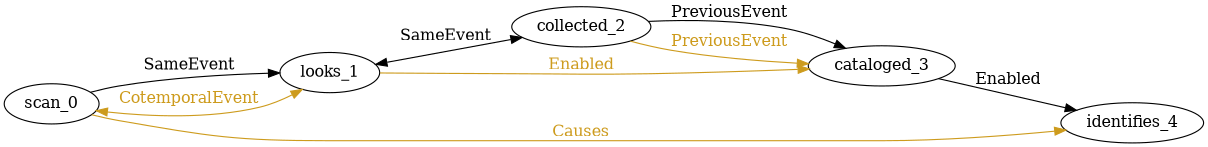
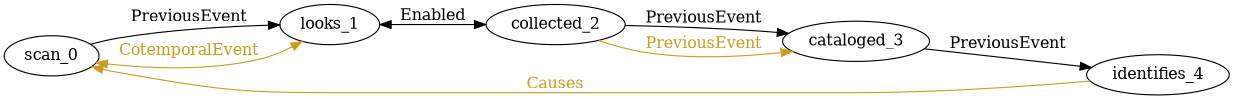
  digraph {
    rankdir=LR
    edge [color=Black fontcolor=black]
    n1 [label=scan_0]
    n2 [label=looks_1]
    n3 [label=identifies_4]
    n4 [label=collected_2]
    n5 [label=cataloged_3]
-   n1 -> n2 [label=SameEvent]
+   n1 -> n2 [label=PreviousEvent]
    n1 -> n2 [color=goldenrod3 dir=both fontcolor=goldenrod3 label=CotemporalEvent]
-   n1 -> n3 [color=goldenrod3 fontcolor=goldenrod3 label=Causes]
-   n2 -> n4 [dir=both label=SameEvent]
-   n2 -> n5 [color=goldenrod3 fontcolor=goldenrod3 label=Enabled]
+   n3 -> n1 [color=goldenrod3 fontcolor=goldenrod3 label=Causes]
+   n2 -> n4 [dir=both label=Enabled]
    n4 -> n5 [label=PreviousEvent]
    n4 -> n5 [color=goldenrod3 fontcolor=goldenrod3 label=PreviousEvent]
-   n5 -> n3 [label=Enabled]
+   n5 -> n3 [label=PreviousEvent]
  }
